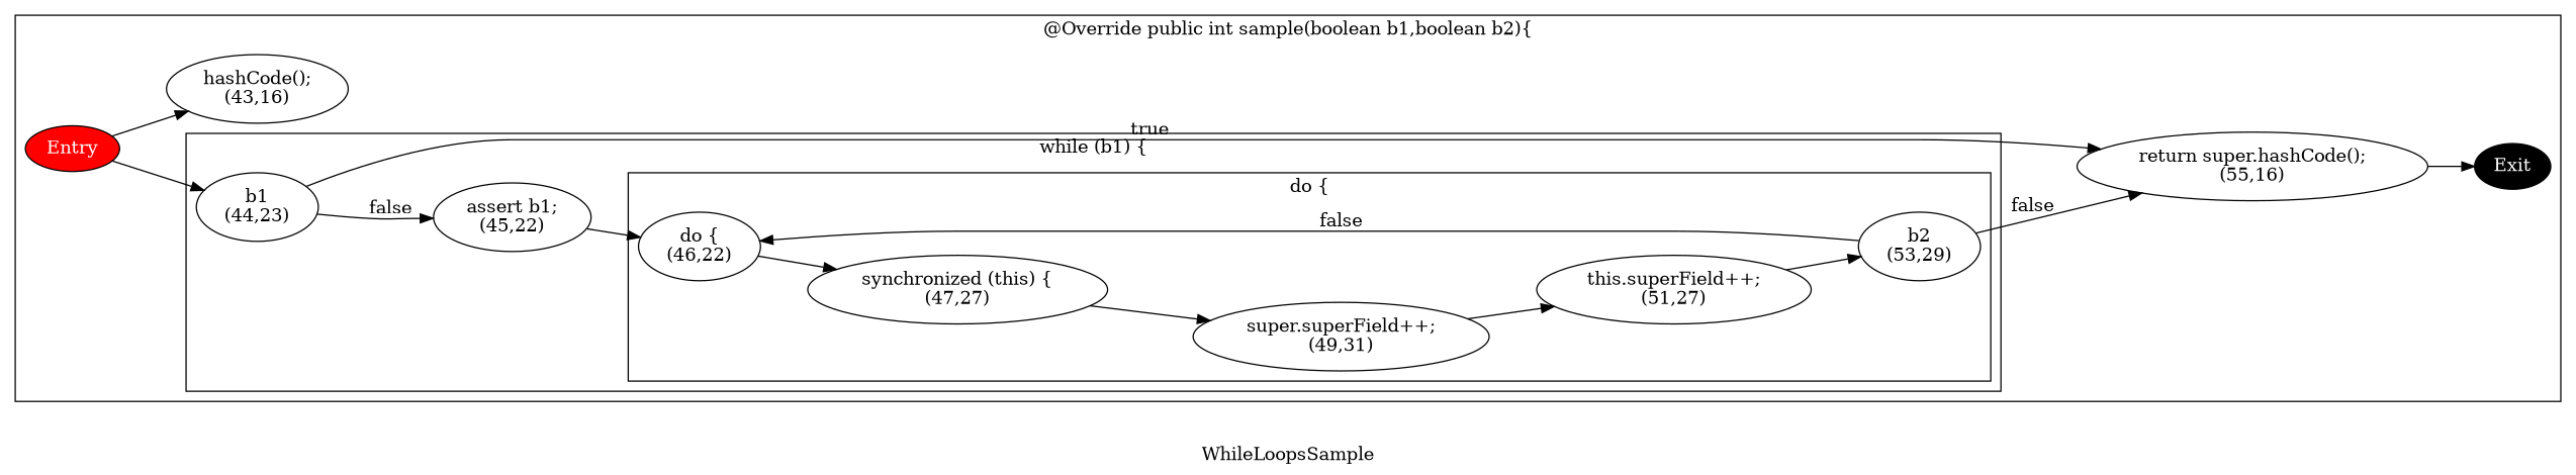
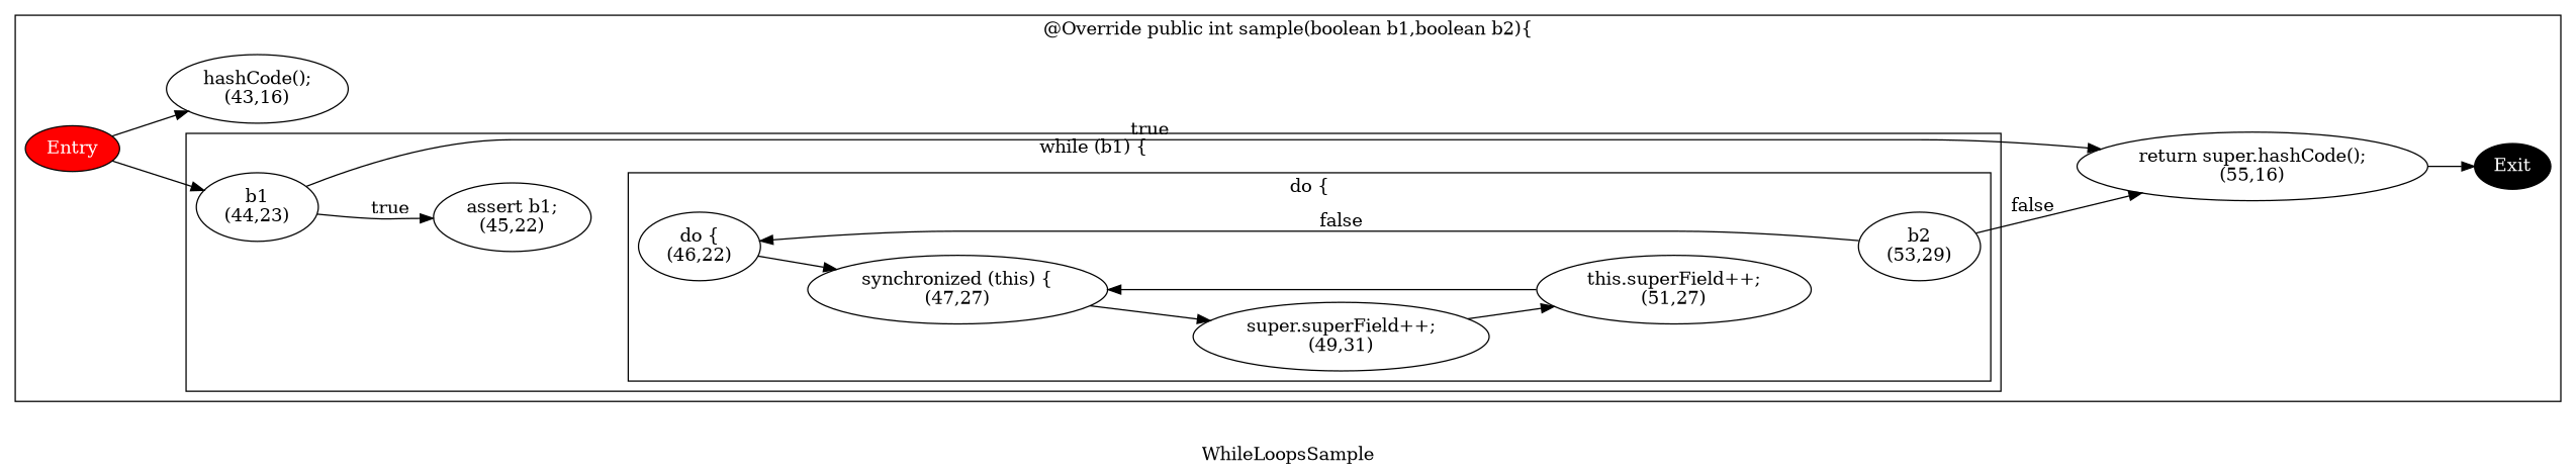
  digraph {
    label=WhileLoopsSample
    rankdir=LR
    n1 [label="do {\n(46,22)"]
    n2 [label="synchronized (this) {\n(47,27)"]
    n3 [label="super.superField++;\n(49,31)"]
    n4 [label="this.superField++;\n(51,27)"]
    n5 [label="b2\n(53,29)"]
    n6 [label="b1\n(44,23)"]
    n7 [label="assert b1;\n(45,22)"]
    Entry [fillcolor=red fontcolor=white style=filled]
    n9 [label="hashCode();\n(43,16)"]
    n10 [label="return super.hashCode();\n(55,16)"]
    Exit [fillcolor=black fontcolor=white style=filled]
    subgraph cluster_1 {
      label="@Override public int sample(boolean b1,boolean b2){"
      Entry
      n9
      n10
      Exit
      subgraph cluster_2 {
        label="while (b1) {"
        n6
        n7
        subgraph cluster_3 {
          label="do {"
          n1
          n2
          n3
          n4
          n5
        }
      }
    }
    n1 -> n2
    n2 -> n3
    n3 -> n4
-   n4 -> n5
+   n4 -> n2
    n5 -> n1 [label=false]
    n5 -> n10 [label=false]
-   n6 -> n7 [label=false]
+   n6 -> n7 [label=true]
    n6 -> n10 [label=true]
-   n7 -> n1
    Entry -> n6
    Entry -> n9
    n10 -> Exit
  }
